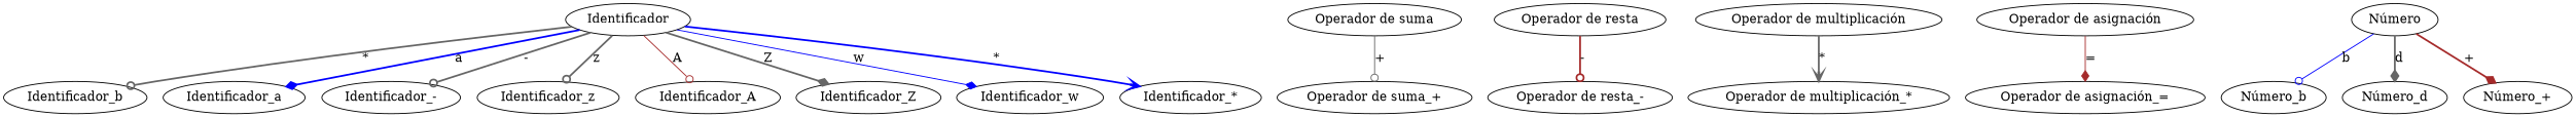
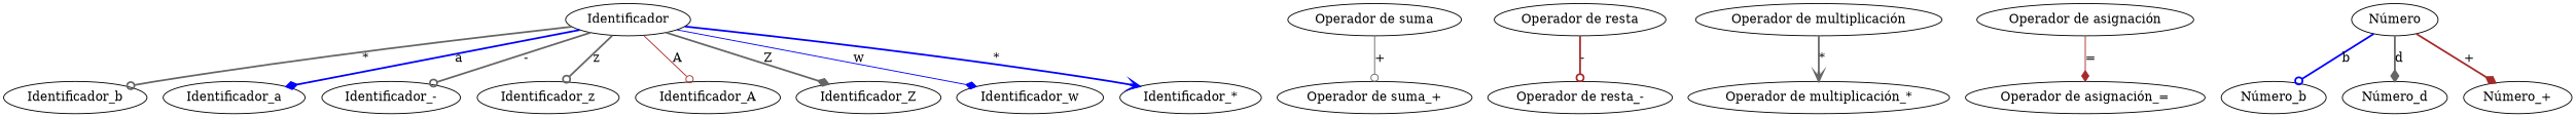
  digraph {
    edge [arrowhead=odot color=gray40 style=bold]
    Identificador
    Identificador_b
    Identificador_a
    "Identificador_-"
    Identificador_z
    Identificador_A
    Identificador_Z
    Identificador_w
    "Identificador_*"
    "Operador de suma"
    "Operador de suma_+"
    "Operador de resta"
    "Operador de resta_-"
    "Operador de multiplicación"
    "Operador de multiplicación_*"
    "Operador de asignación"
    "Operador de asignación_="
    "Número"
    "Número_b"
    "Número_d"
    "Número_+"
    Identificador -> Identificador_b [label="*"]
    Identificador -> Identificador_a [arrowhead=diamond color=blue label=a]
    Identificador -> "Identificador_-" [label="-"]
    Identificador -> Identificador_z [label=z]
    Identificador -> Identificador_A [color=brown label=A style=solid]
    Identificador -> Identificador_Z [arrowhead=diamond label=Z]
    Identificador -> Identificador_w [arrowhead=diamond color=blue label=w style=solid]
    Identificador -> "Identificador_*" [arrowhead=vee color=blue label="*"]
    "Operador de suma" -> "Operador de suma_+" [label="+" style=solid]
    "Operador de resta" -> "Operador de resta_-" [color=brown label="-"]
    "Operador de multiplicación" -> "Operador de multiplicación_*" [arrowhead=vee label="*"]
    "Operador de asignación" -> "Operador de asignación_=" [arrowhead=diamond color=brown label="=" style=solid]
-   "Número" -> "Número_b" [color=blue label=b style=solid]
+   "Número" -> "Número_b" [color=blue label=b]
    "Número" -> "Número_d" [arrowhead=diamond label=d]
    "Número" -> "Número_+" [arrowhead=diamond color=brown label="+"]
  }
